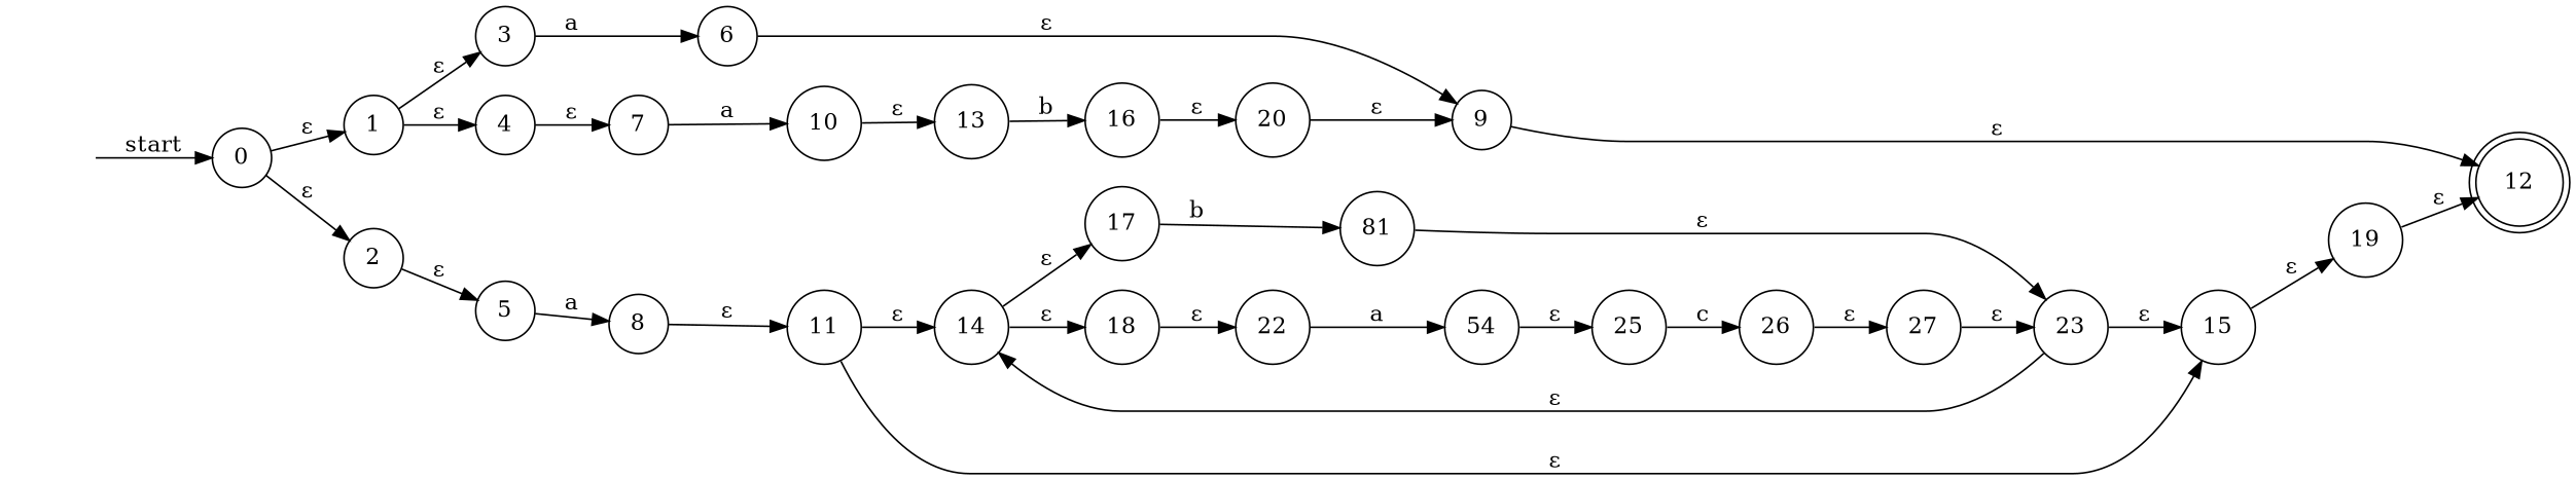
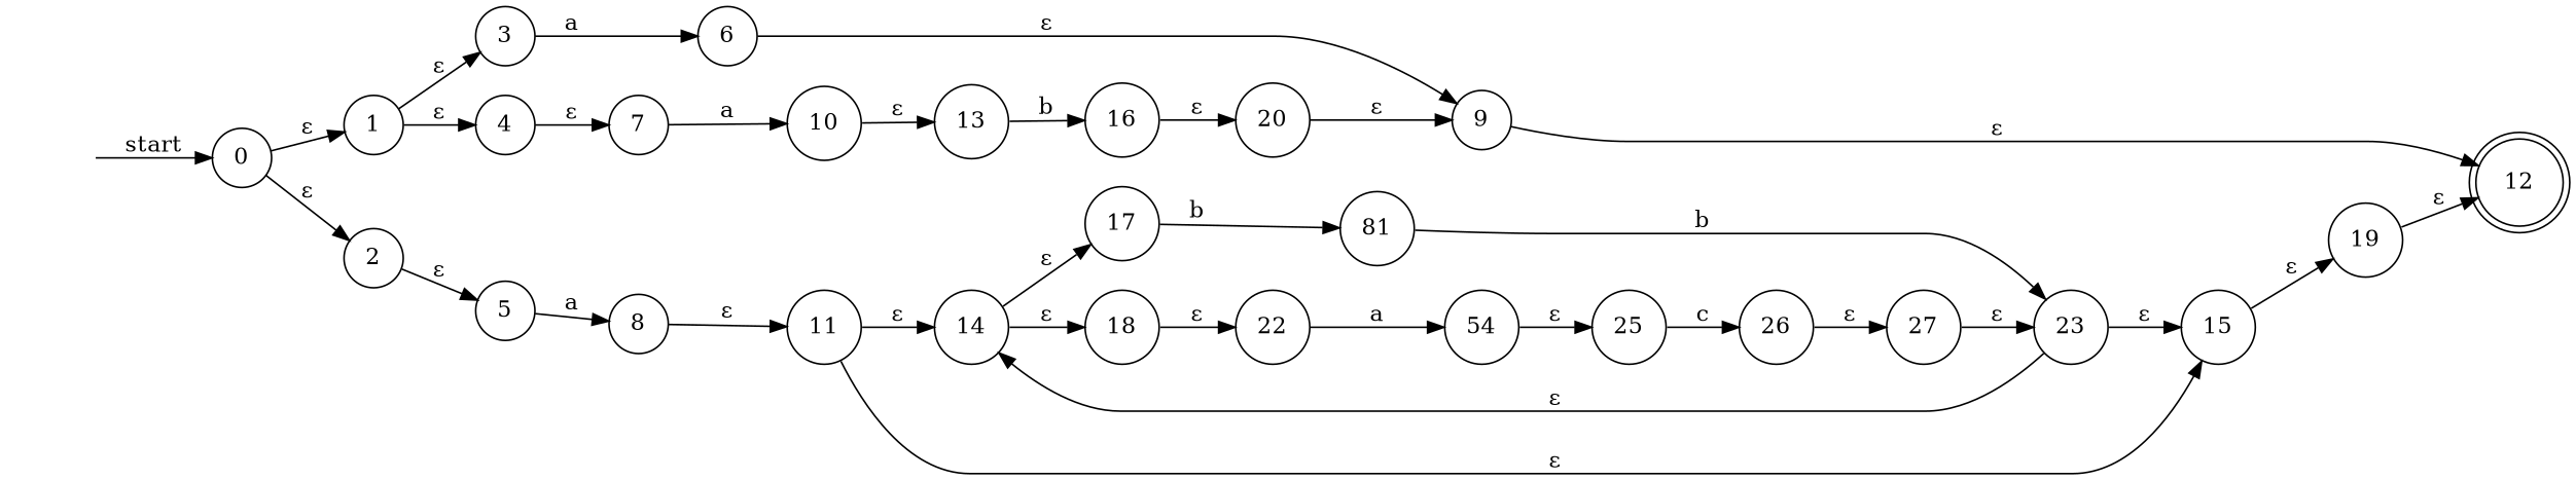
  digraph {
    rankdir=LR
    node [shape=circle]
    0
    1
    2
    3
    4
    5
    6
    7
    8
    9
    10
    11
    12 [shape=doublecircle]
    13
    14
    15
    16
    17
    18
    19
    20
    n22 [label=81]
    22
    23
    n25 [label=54]
    25
    26
    27
    "" [shape=none]
    0 -> 1 [label="ε"]
    0 -> 2 [label="ε"]
    1 -> 3 [label="ε"]
    1 -> 4 [label="ε"]
    2 -> 5 [label="ε"]
    3 -> 6 [label=a]
    4 -> 7 [label="ε"]
    5 -> 8 [label=a]
    6 -> 9 [label="ε"]
    7 -> 10 [label=a]
    8 -> 11 [label="ε"]
    9 -> 12 [label="ε"]
    10 -> 13 [label="ε"]
    11 -> 14 [label="ε"]
    11 -> 15 [label="ε"]
    13 -> 16 [label=b]
    14 -> 17 [label="ε"]
    14 -> 18 [label="ε"]
    15 -> 19 [label="ε"]
    16 -> 20 [label="ε"]
    17 -> n22 [label=b]
    18 -> 22 [label="ε"]
    19 -> 12 [label="ε"]
    20 -> 9 [label="ε"]
-   n22 -> 23 [label="ε"]
+   n22 -> 23 [label=b]
    22 -> n25 [label=a]
    23 -> 14 [label="ε"]
    23 -> 15 [label="ε"]
    n25 -> 25 [label="ε"]
    25 -> 26 [label=c]
    26 -> 27 [label="ε"]
    27 -> 23 [label="ε"]
    "" -> 0 [label=start]
  }
